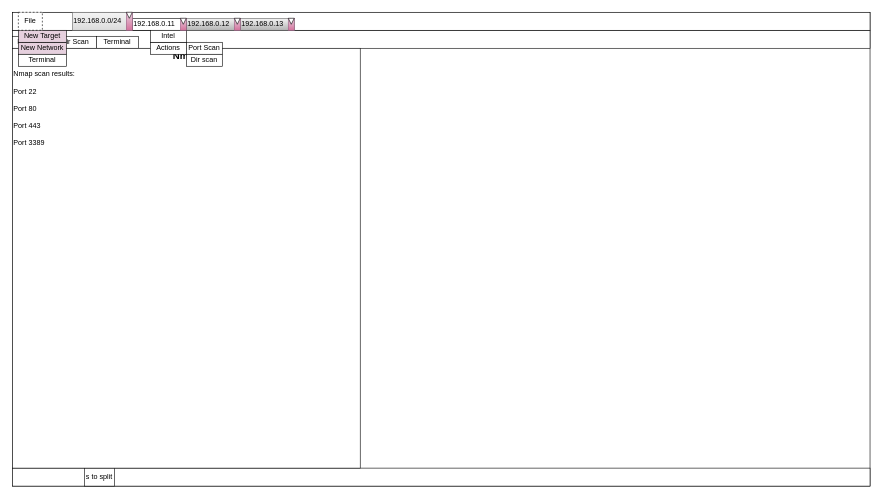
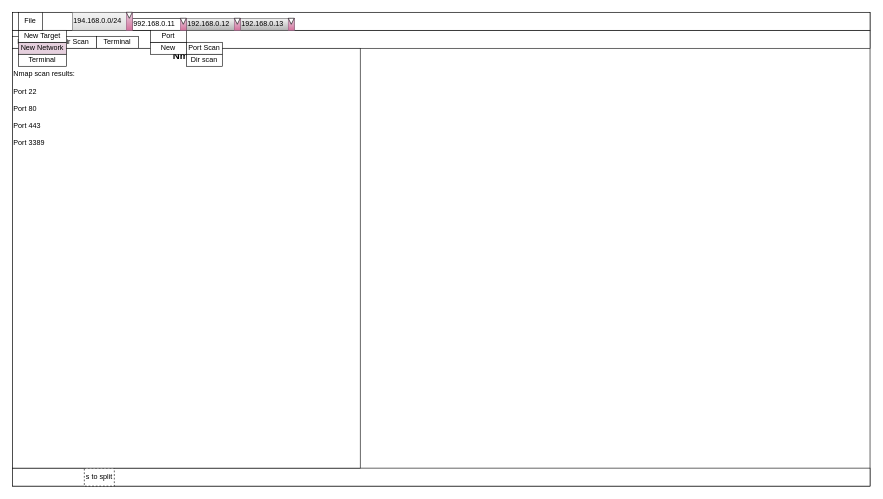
  <mxCell id="0" />
  <mxCell id="1" parent="0" />
  <mxCell id="2" value="" style="rounded=0;whiteSpace=wrap;html=1;" parent="1" vertex="1"><mxGeometry x="20" y="20" width="1430" height="790" as="geometry" /></mxCell>
  <mxCell id="3" value="" style="rounded=0;whiteSpace=wrap;html=1;" parent="1" vertex="1"><mxGeometry x="20" y="50" width="1430" height="30" as="geometry" /></mxCell>
  <mxCell id="4" value="Port Scan" style="rounded=0;whiteSpace=wrap;html=1;" parent="1" vertex="1"><mxGeometry x="20" y="60" width="70" height="20" as="geometry" /></mxCell>
  <mxCell id="5" value="Dir Scan" style="rounded=0;whiteSpace=wrap;html=1;" parent="1" vertex="1"><mxGeometry x="90" y="60" width="70" height="20" as="geometry" /></mxCell>
  <mxCell id="6" value="Terminal" style="rounded=0;whiteSpace=wrap;html=1;" parent="1" vertex="1"><mxGeometry x="160" y="60" width="70" height="20" as="geometry" /></mxCell>
  <mxCell id="7" value="" style="rounded=0;whiteSpace=wrap;html=1;" parent="1" vertex="1"><mxGeometry x="20" y="20" width="1430" height="30" as="geometry" /></mxCell>
  <mxCell id="8" value="" style="rounded=0;whiteSpace=wrap;html=1;" parent="1" vertex="1"><mxGeometry x="20" y="780" width="1430" height="30" as="geometry" /></mxCell>
- <mxCell id="9" value="s to split" style="rounded=0;whiteSpace=wrap;html=1;" parent="1" vertex="1"><mxGeometry x="140" y="780" width="50" height="30" as="geometry" /></mxCell>
- <mxCell id="10" value="192.168.0.11" style="rounded=0;whiteSpace=wrap;html=1;align=left;" parent="1" vertex="1"><mxGeometry x="220" y="30" width="90" height="20" as="geometry" /></mxCell>
+ <mxCell id="9" value="s to split" style="rounded=0;whiteSpace=wrap;html=1;dashed=1;" parent="1" vertex="1"><mxGeometry x="140" y="780" width="50" height="30" as="geometry" /></mxCell>
+ <mxCell id="10" value="992.168.0.11" style="rounded=0;whiteSpace=wrap;html=1;align=left;" parent="1" vertex="1"><mxGeometry x="220" y="30" width="90" height="20" as="geometry" /></mxCell>
  <mxCell id="11" value="192.168.0.12" style="rounded=0;whiteSpace=wrap;html=1;align=left;fillColor=#f5f5f5;gradientColor=#b3b3b3;strokeColor=#666666;" parent="1" vertex="1"><mxGeometry y="30" width="90" height="20" as="geometry" x="310" /></mxCell>
  <mxCell id="12" value="192.168.0.13" style="rounded=0;whiteSpace=wrap;html=1;align=left;fillColor=#f5f5f5;gradientColor=#b3b3b3;strokeColor=#666666;" parent="1" vertex="1"><mxGeometry x="400" y="30" width="90" height="20" as="geometry" /></mxCell>
- <mxCell id="13" value="192.168.0.0/24" style="rounded=0;whiteSpace=wrap;html=1;align=left;fillColor=#f5f5f5;gradientColor=#DBDBDB;strokeColor=#666666;" parent="1" vertex="1"><mxGeometry x="120" y="20" width="100" height="30" as="geometry" /></mxCell>
+ <mxCell id="13" value="194.168.0.0/24" style="rounded=0;whiteSpace=wrap;html=1;align=left;fillColor=#f5f5f5;gradientColor=#DBDBDB;strokeColor=#666666;" parent="1" vertex="1"><mxGeometry x="120" y="20" width="100" height="30" as="geometry" /></mxCell>
  <mxCell id="14" value="&lt;div style=&quot;text-align: center;&quot;&gt;&lt;span style=&quot;background-color: initial;&quot;&gt;&lt;font style=&quot;font-size: 16px;&quot;&gt;&lt;b&gt;Nmap&lt;/b&gt;&lt;/font&gt;&lt;/span&gt;&lt;/div&gt;&lt;br&gt;Nmap scan results:&amp;nbsp; &amp;nbsp; &amp;nbsp; &amp;nbsp; &amp;nbsp; &amp;nbsp; &amp;nbsp; &amp;nbsp; &amp;nbsp; &amp;nbsp; &amp;nbsp; &amp;nbsp; &amp;nbsp; &amp;nbsp; &amp;nbsp; &amp;nbsp; &amp;nbsp; &amp;nbsp; &amp;nbsp; &amp;nbsp; &amp;nbsp; &amp;nbsp; &amp;nbsp; &amp;nbsp; &amp;nbsp; &amp;nbsp; &amp;nbsp; &amp;nbsp; &amp;nbsp; &amp;nbsp; &amp;nbsp; &amp;nbsp; &amp;nbsp; &amp;nbsp; &amp;nbsp; &amp;nbsp; &amp;nbsp; &amp;nbsp; &amp;nbsp; &amp;nbsp; &amp;nbsp; &amp;nbsp; &amp;nbsp; &amp;nbsp; &amp;nbsp; &amp;nbsp; &amp;nbsp; &amp;nbsp; &amp;nbsp; &amp;nbsp; &amp;nbsp; &amp;nbsp; &amp;nbsp; &amp;nbsp; &amp;nbsp; &amp;nbsp; &amp;nbsp; &amp;nbsp; &amp;nbsp; &amp;nbsp; &amp;nbsp; &amp;nbsp; &amp;nbsp; &amp;nbsp; &amp;nbsp; &amp;nbsp; &amp;nbsp; &amp;nbsp; &amp;nbsp; &amp;nbsp; &amp;nbsp;&amp;nbsp;&lt;br&gt;&lt;br&gt;Port 22&lt;br&gt;&lt;br&gt;Port 80&lt;br&gt;&lt;br&gt;Port 443&lt;br&gt;&lt;br&gt;Port 3389&lt;br&gt;&lt;br&gt;&lt;br&gt;&lt;br&gt;&lt;br&gt;&lt;br&gt;&lt;br&gt;&lt;br&gt;&lt;br&gt;&lt;br&gt;&lt;br&gt;&lt;br&gt;&lt;br&gt;&lt;br&gt;&lt;br&gt;&lt;br&gt;&lt;br&gt;&lt;br&gt;&lt;br&gt;&lt;br&gt;&lt;br&gt;&lt;br&gt;&lt;br&gt;&lt;br&gt;&lt;br&gt;&lt;br&gt;&lt;br&gt;&lt;br&gt;&lt;br&gt;&lt;br&gt;&lt;br&gt;&lt;br&gt;&lt;br&gt;&lt;br&gt;&lt;br&gt;&lt;br&gt;&lt;br&gt;&lt;br&gt;" style="rounded=0;whiteSpace=wrap;html=1;align=left;" parent="1" vertex="1"><mxGeometry x="20" y="80" width="580" height="700" as="geometry" /></mxCell>
  <mxCell id="15" value="New Network" style="rounded=0;whiteSpace=wrap;html=1;fillColor=#e6d0de;" parent="1" vertex="1"><mxGeometry x="30" y="70" width="80" height="20" as="geometry" /></mxCell>
- <mxCell id="16" value="New Target" style="rounded=0;whiteSpace=wrap;html=1;fillColor=#e6d0de;" parent="1" vertex="1"><mxGeometry x="30" y="50" width="80" height="20" as="geometry" /></mxCell>
- <mxCell id="17" value="Actions" style="rounded=0;whiteSpace=wrap;html=1;" parent="1" vertex="1"><mxGeometry x="250" y="70" width="60" height="20" as="geometry" /></mxCell>
- <mxCell id="18" value="Intel" style="rounded=0;whiteSpace=wrap;html=1;" parent="1" vertex="1"><mxGeometry x="250" y="50" width="60" height="20" as="geometry" /></mxCell>
+ <mxCell id="16" value="New Target" style="rounded=0;whiteSpace=wrap;html=1;" parent="1" vertex="1"><mxGeometry x="30" y="50" width="80" height="20" as="geometry" /></mxCell>
+ <mxCell id="17" value="New" style="rounded=0;whiteSpace=wrap;html=1;" parent="1" vertex="1"><mxGeometry x="250" y="70" width="60" height="20" as="geometry" /></mxCell>
+ <mxCell id="18" value="Port" style="rounded=0;whiteSpace=wrap;html=1;" parent="1" vertex="1"><mxGeometry x="250" y="50" width="60" height="20" as="geometry" /></mxCell>
  <mxCell id="19" value="Port Scan" style="rounded=0;whiteSpace=wrap;html=1;" parent="1" vertex="1"><mxGeometry y="70" width="60" height="20" as="geometry" x="310" /></mxCell>
  <mxCell id="20" value="Dir scan" style="rounded=0;whiteSpace=wrap;html=1;" parent="1" vertex="1"><mxGeometry y="90" width="60" height="20" as="geometry" x="310" /></mxCell>
- <mxCell id="21" value="File" style="rounded=0;whiteSpace=wrap;html=1;dashed=1;" parent="1" vertex="1"><mxGeometry x="30" y="20" width="40" height="30" as="geometry" /></mxCell>
+ <mxCell id="21" value="File" style="rounded=0;whiteSpace=wrap;html=1;" parent="1" vertex="1"><mxGeometry x="30" y="20" width="40" height="30" as="geometry" /></mxCell>
  <mxCell id="22" value="Terminal" style="rounded=0;whiteSpace=wrap;html=1;" parent="1" vertex="1"><mxGeometry x="30" y="90" width="80" height="20" as="geometry" /></mxCell>
  <mxCell id="23" value="" style="rounded=0;whiteSpace=wrap;html=1;fillColor=#e6d0de;strokeColor=#996185;gradientColor=#d5739d;" parent="1" vertex="1"><mxGeometry x="210" y="20" width="10" height="30" as="geometry" /></mxCell>
  <mxCell id="24" value="" style="html=1;shadow=0;dashed=0;align=center;verticalAlign=middle;shape=mxgraph.arrows2.arrow;dy=0.6;dx=40;direction=south;notch=0;" parent="1" vertex="1"><mxGeometry x="210" y="20" width="10" height="10" as="geometry" /></mxCell>
  <mxCell id="25" value="" style="rounded=0;whiteSpace=wrap;html=1;fillColor=#e6d0de;gradientColor=#d5739d;strokeColor=#996185;" parent="1" vertex="1"><mxGeometry x="390" y="30" width="10" height="20" as="geometry" /></mxCell>
  <mxCell id="26" value="" style="html=1;shadow=0;dashed=0;align=center;verticalAlign=middle;shape=mxgraph.arrows2.arrow;dy=0.6;dx=40;direction=south;notch=0;" parent="1" vertex="1"><mxGeometry x="390" y="30" width="10" height="10" as="geometry" /></mxCell>
  <mxCell id="27" value="" style="rounded=0;whiteSpace=wrap;html=1;fillColor=#e6d0de;gradientColor=#d5739d;strokeColor=#996185;" parent="1" vertex="1"><mxGeometry x="480" y="30" width="10" height="20" as="geometry" /></mxCell>
  <mxCell id="28" value="" style="html=1;shadow=0;dashed=0;align=center;verticalAlign=middle;shape=mxgraph.arrows2.arrow;dy=0.6;dx=40;direction=south;notch=0;" parent="1" vertex="1"><mxGeometry x="480" y="30" width="10" height="10" as="geometry" /></mxCell>
  <mxCell id="29" value="" style="rounded=0;whiteSpace=wrap;html=1;fillColor=#e6d0de;gradientColor=#d5739d;strokeColor=#996185;" parent="1" vertex="1"><mxGeometry x="300" y="30" width="10" height="20" as="geometry" /></mxCell>
  <mxCell id="30" value="" style="html=1;shadow=0;dashed=0;align=center;verticalAlign=middle;shape=mxgraph.arrows2.arrow;dy=0.6;dx=40;direction=south;notch=0;" parent="1" vertex="1"><mxGeometry x="300" y="30" width="10" height="10" as="geometry" /></mxCell>
